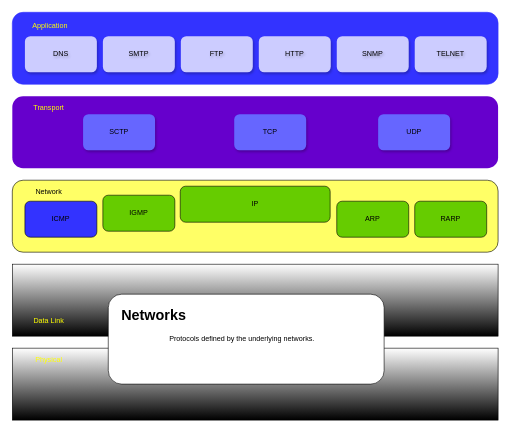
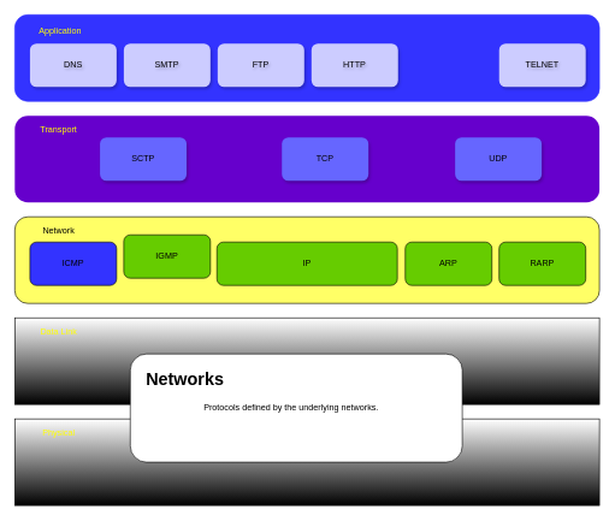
  <mxCell id="0" />
  <mxCell id="1" parent="0" />
  <mxCell id="2" value="" style="rounded=1;whiteSpace=wrap;html=1;fontColor=#3333FF;strokeColor=#3333FF;fillColor=#3333FF;" vertex="1" parent="1"><mxGeometry x="20" y="20" width="810" height="120" as="geometry" /></mxCell>
  <mxCell id="3" value="Application" style="text;html=1;align=center;verticalAlign=middle;whiteSpace=wrap;rounded=0;fontColor=#FFFF00;" vertex="1" parent="1"><mxGeometry x="28" y="27" width="110" height="30" as="geometry" /></mxCell>
  <mxCell id="4" value="" style="rounded=1;whiteSpace=wrap;html=1;fillColor=#6600CC;strokeColor=none;" vertex="1" parent="1"><mxGeometry x="20" y="160" width="810" height="120" as="geometry" /></mxCell>
  <mxCell id="5" value="Transport" style="text;html=1;align=center;verticalAlign=middle;whiteSpace=wrap;rounded=0;fontColor=#FFFF00;" vertex="1" parent="1"><mxGeometry x="26" y="165" width="110" height="30" as="geometry" /></mxCell>
  <mxCell id="6" value="" style="rounded=1;whiteSpace=wrap;html=1;fillColor=#FFFF66;" vertex="1" parent="1"><mxGeometry x="20" y="300" width="810" height="120" as="geometry" /></mxCell>
  <mxCell id="7" value="&lt;font style=&quot;color: rgb(0, 0, 0);&quot;&gt;Network&lt;/font&gt;" style="text;html=1;align=center;verticalAlign=middle;whiteSpace=wrap;rounded=0;" vertex="1" parent="1"><mxGeometry x="26" y="305" width="110" height="30" as="geometry" /></mxCell>
  <mxCell id="8" value="" style="rounded=0;whiteSpace=wrap;html=1;align=center;glass=0;gradientColor=default;" vertex="1" parent="1"><mxGeometry x="20" y="440" width="810" height="120" as="geometry" /></mxCell>
- <mxCell id="9" value="Data Link" style="text;html=1;align=center;verticalAlign=middle;whiteSpace=wrap;rounded=0;fontColor=#FFFF00;" vertex="1" parent="1"><mxGeometry x="26" y="520" width="110" height="30" as="geometry" /></mxCell>
+ <mxCell id="9" value="Data Link" style="text;html=1;align=center;verticalAlign=middle;whiteSpace=wrap;rounded=0;fontColor=#FFFF00;" vertex="1" parent="1"><mxGeometry x="26" y="445" width="110" height="30" as="geometry" /></mxCell>
  <mxCell id="10" value="" style="rounded=0;whiteSpace=wrap;html=1;gradientColor=default;" vertex="1" parent="1"><mxGeometry x="20" y="580" width="810" height="120" as="geometry" /></mxCell>
  <mxCell id="11" value="Physical" style="text;html=1;align=center;verticalAlign=middle;whiteSpace=wrap;rounded=0;fontColor=#FFFF00;" vertex="1" parent="1"><mxGeometry x="26" y="585" width="110" height="30" as="geometry" /></mxCell>
  <mxCell id="12" value="DNS" style="rounded=1;whiteSpace=wrap;html=1;align=center;fillColor=#CCCCFF;strokeColor=none;fontColor=#000000;textShadow=1;labelBorderColor=none;gradientColor=none;glass=0;shadow=1;" vertex="1" parent="1"><mxGeometry x="41" y="60" width="120" height="60" as="geometry" /></mxCell>
  <mxCell id="13" value="SMTP" style="rounded=1;whiteSpace=wrap;html=1;align=center;fillColor=#CCCCFF;strokeColor=none;fontColor=#000000;textShadow=1;labelBorderColor=none;gradientColor=none;glass=0;shadow=1;" vertex="1" parent="1"><mxGeometry x="171" y="60" width="120" height="60" as="geometry" /></mxCell>
  <mxCell id="14" value="FTP" style="rounded=1;whiteSpace=wrap;html=1;align=center;fillColor=#CCCCFF;strokeColor=none;fontColor=#000000;textShadow=1;labelBorderColor=none;gradientColor=none;glass=0;shadow=1;" vertex="1" parent="1"><mxGeometry x="301" y="60" width="120" height="60" as="geometry" /></mxCell>
  <mxCell id="15" value="HTTP" style="rounded=1;whiteSpace=wrap;html=1;align=center;fillColor=#CCCCFF;strokeColor=none;fontColor=#000000;textShadow=1;labelBorderColor=none;gradientColor=none;glass=0;shadow=1;" vertex="1" parent="1"><mxGeometry x="431" y="60" width="120" height="60" as="geometry" /></mxCell>
- <mxCell id="16" value="SNMP" style="rounded=1;whiteSpace=wrap;html=1;align=center;fillColor=#CCCCFF;strokeColor=none;fontColor=#000000;textShadow=1;labelBorderColor=none;gradientColor=none;glass=0;shadow=1;" vertex="1" parent="1"><mxGeometry x="561" y="60" width="120" height="60" as="geometry" /></mxCell>
  <mxCell id="17" value="TELNET" style="rounded=1;whiteSpace=wrap;html=1;align=center;fillColor=#CCCCFF;strokeColor=none;fontColor=#000000;textShadow=1;labelBorderColor=none;gradientColor=none;glass=0;shadow=1;" vertex="1" parent="1"><mxGeometry x="691" y="60" width="120" height="60" as="geometry" /></mxCell>
  <mxCell id="18" value="SCTP" style="rounded=1;whiteSpace=wrap;html=1;shadow=1;fillColor=#6666FF;strokeColor=none;gradientColor=none;" vertex="1" parent="1"><mxGeometry x="138" y="190" width="120" height="60" as="geometry" /></mxCell>
  <mxCell id="19" value="UDP" style="rounded=1;whiteSpace=wrap;html=1;shadow=1;fillColor=#6666FF;strokeColor=none;gradientColor=none;" vertex="1" parent="1"><mxGeometry x="630" y="190" width="120" height="60" as="geometry" /></mxCell>
  <mxCell id="20" value="TCP" style="rounded=1;whiteSpace=wrap;html=1;shadow=1;fillColor=#6666FF;strokeColor=none;gradientColor=none;" vertex="1" parent="1"><mxGeometry x="390" y="190" width="120" height="60" as="geometry" /></mxCell>
  <mxCell id="21" value="ICMP" style="rounded=1;whiteSpace=wrap;html=1;fillColor=#3333ff;" vertex="1" parent="1"><mxGeometry x="41" y="335" width="120" height="60" as="geometry" /></mxCell>
  <mxCell id="22" value="IGMP" style="rounded=1;whiteSpace=wrap;html=1;fillColor=#66CC00;" vertex="1" parent="1"><mxGeometry x="171" y="325" width="120" height="60" as="geometry" /></mxCell>
  <mxCell id="23" value="ARP" style="rounded=1;whiteSpace=wrap;html=1;fillColor=#66CC00;" vertex="1" parent="1"><mxGeometry x="561" y="335" width="120" height="60" as="geometry" /></mxCell>
  <mxCell id="24" value="RARP" style="rounded=1;whiteSpace=wrap;html=1;fillColor=#66CC00;" vertex="1" parent="1"><mxGeometry x="691" y="335" width="120" height="60" as="geometry" /></mxCell>
- <mxCell id="25" value="IP" style="rounded=1;whiteSpace=wrap;html=1;fillColor=#66CC00;" vertex="1" parent="1"><mxGeometry x="300" y="310" width="250" height="60" as="geometry" /></mxCell>
+ <mxCell id="25" value="IP" style="rounded=1;whiteSpace=wrap;html=1;fillColor=#66CC00;" vertex="1" parent="1"><mxGeometry x="300" y="335" width="250" height="60" as="geometry" /></mxCell>
  <mxCell id="26" value="" style="rounded=1;whiteSpace=wrap;html=1;glass=0;shadow=0;" vertex="1" parent="1"><mxGeometry x="180" y="490" width="460" height="150" as="geometry" /></mxCell>
  <mxCell id="27" value="&lt;h1 style=&quot;margin-top: 0px;&quot;&gt;Networks&lt;/h1&gt;&lt;blockquote style=&quot;margin: 0 0 0 40px; border: none; padding: 0px;&quot;&gt;&lt;blockquote style=&quot;margin: 0 0 0 40px; border: none; padding: 0px;&quot;&gt;&lt;p style=&quot;text-align: center;&quot;&gt;Protocols defined by the underlying networks.&lt;/p&gt;&lt;/blockquote&gt;&lt;/blockquote&gt;" style="text;html=1;whiteSpace=wrap;overflow=hidden;rounded=0;glass=0;fillColor=none;" vertex="1" parent="1"><mxGeometry x="200" y="505" width="430" height="120" as="geometry" /></mxCell>
